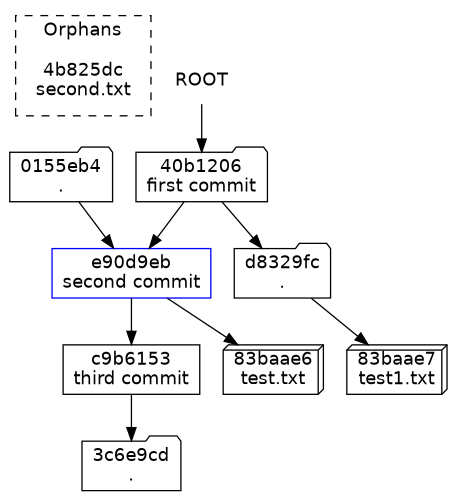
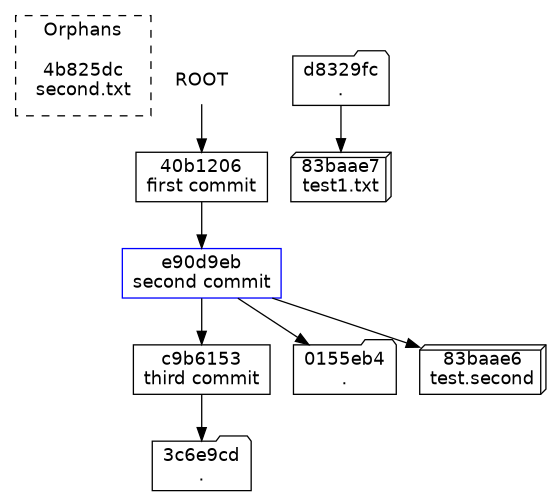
  digraph {
    fontname="DejaVu Sans"
    node [fontname="DejaVu Sans" shape=box]
    edge [fontname="DejaVu Sans" weight=100]
    n1 [label="4b825dc\nsecond.txt" shape=none]
    ROOT [shape=none]
-   n3 [label="40b1206\nfirst commit" shape=folder]
+   n3 [label="40b1206\nfirst commit"]
    n4 [color=blue label="e90d9eb\nsecond commit"]
    n5 [label="d8329fc\n." shape=folder]
    n6 [label="c9b6153\nthird commit"]
    n7 [label="0155eb4\n." shape=folder]
-   n8 [label="83baae6\ntest.txt" shape=box3d]
+   n8 [label="83baae6\ntest.second" shape=box3d]
    n9 [label="83baae7\ntest1.txt" shape=box3d]
    n10 [label="3c6e9cd\n." shape=folder]
    subgraph cluster_1 {
      label=Orphans
      style=dashed
      n1
    }
    ROOT -> n3
    n3 -> n4
-   n3 -> n5 [weight=50]
    n4 -> n6
-   n7 -> n4 [weight=50]
+   n4 -> n7 [weight=50]
    n4 -> n8 [weight=25]
    n5 -> n9 [weight=25]
    n6 -> n10 [weight=50]
  }
